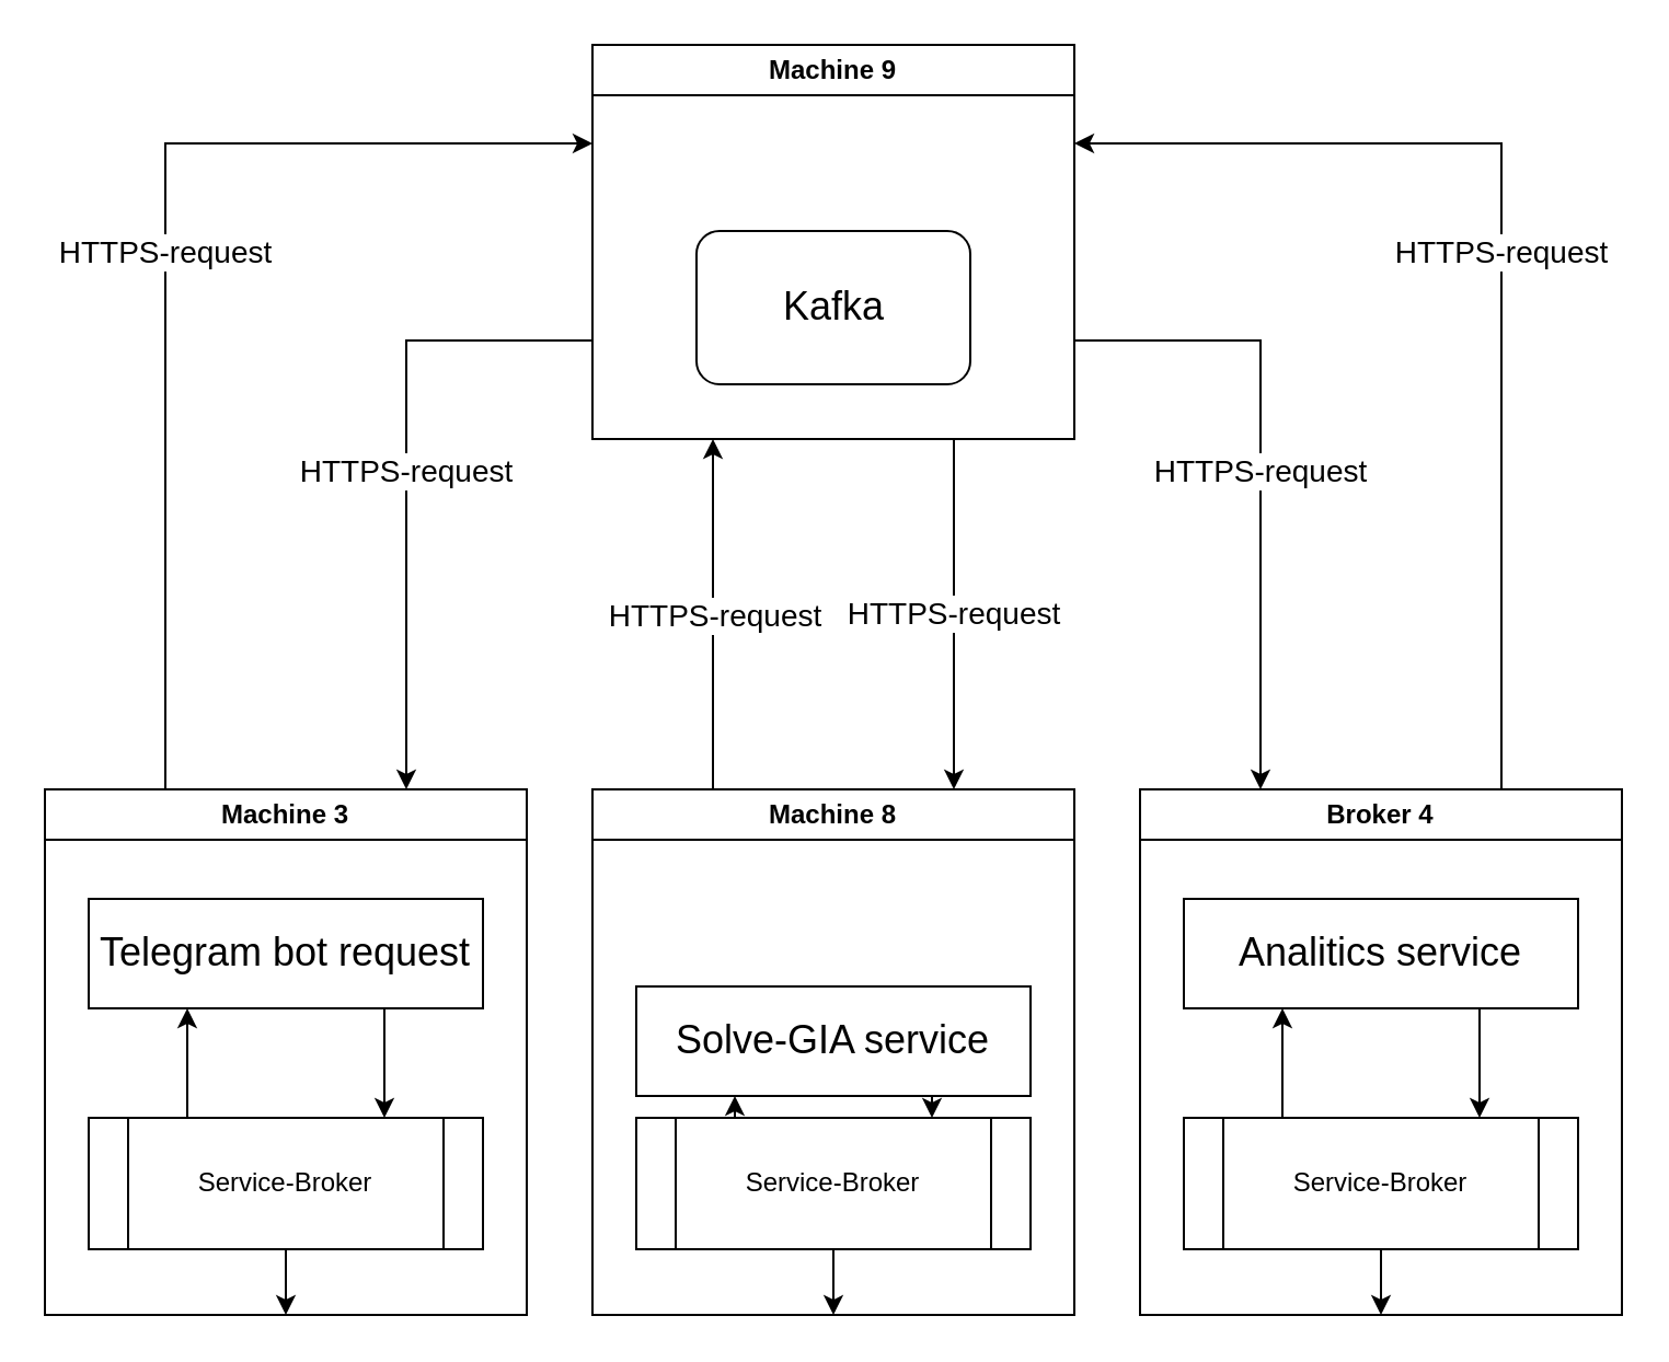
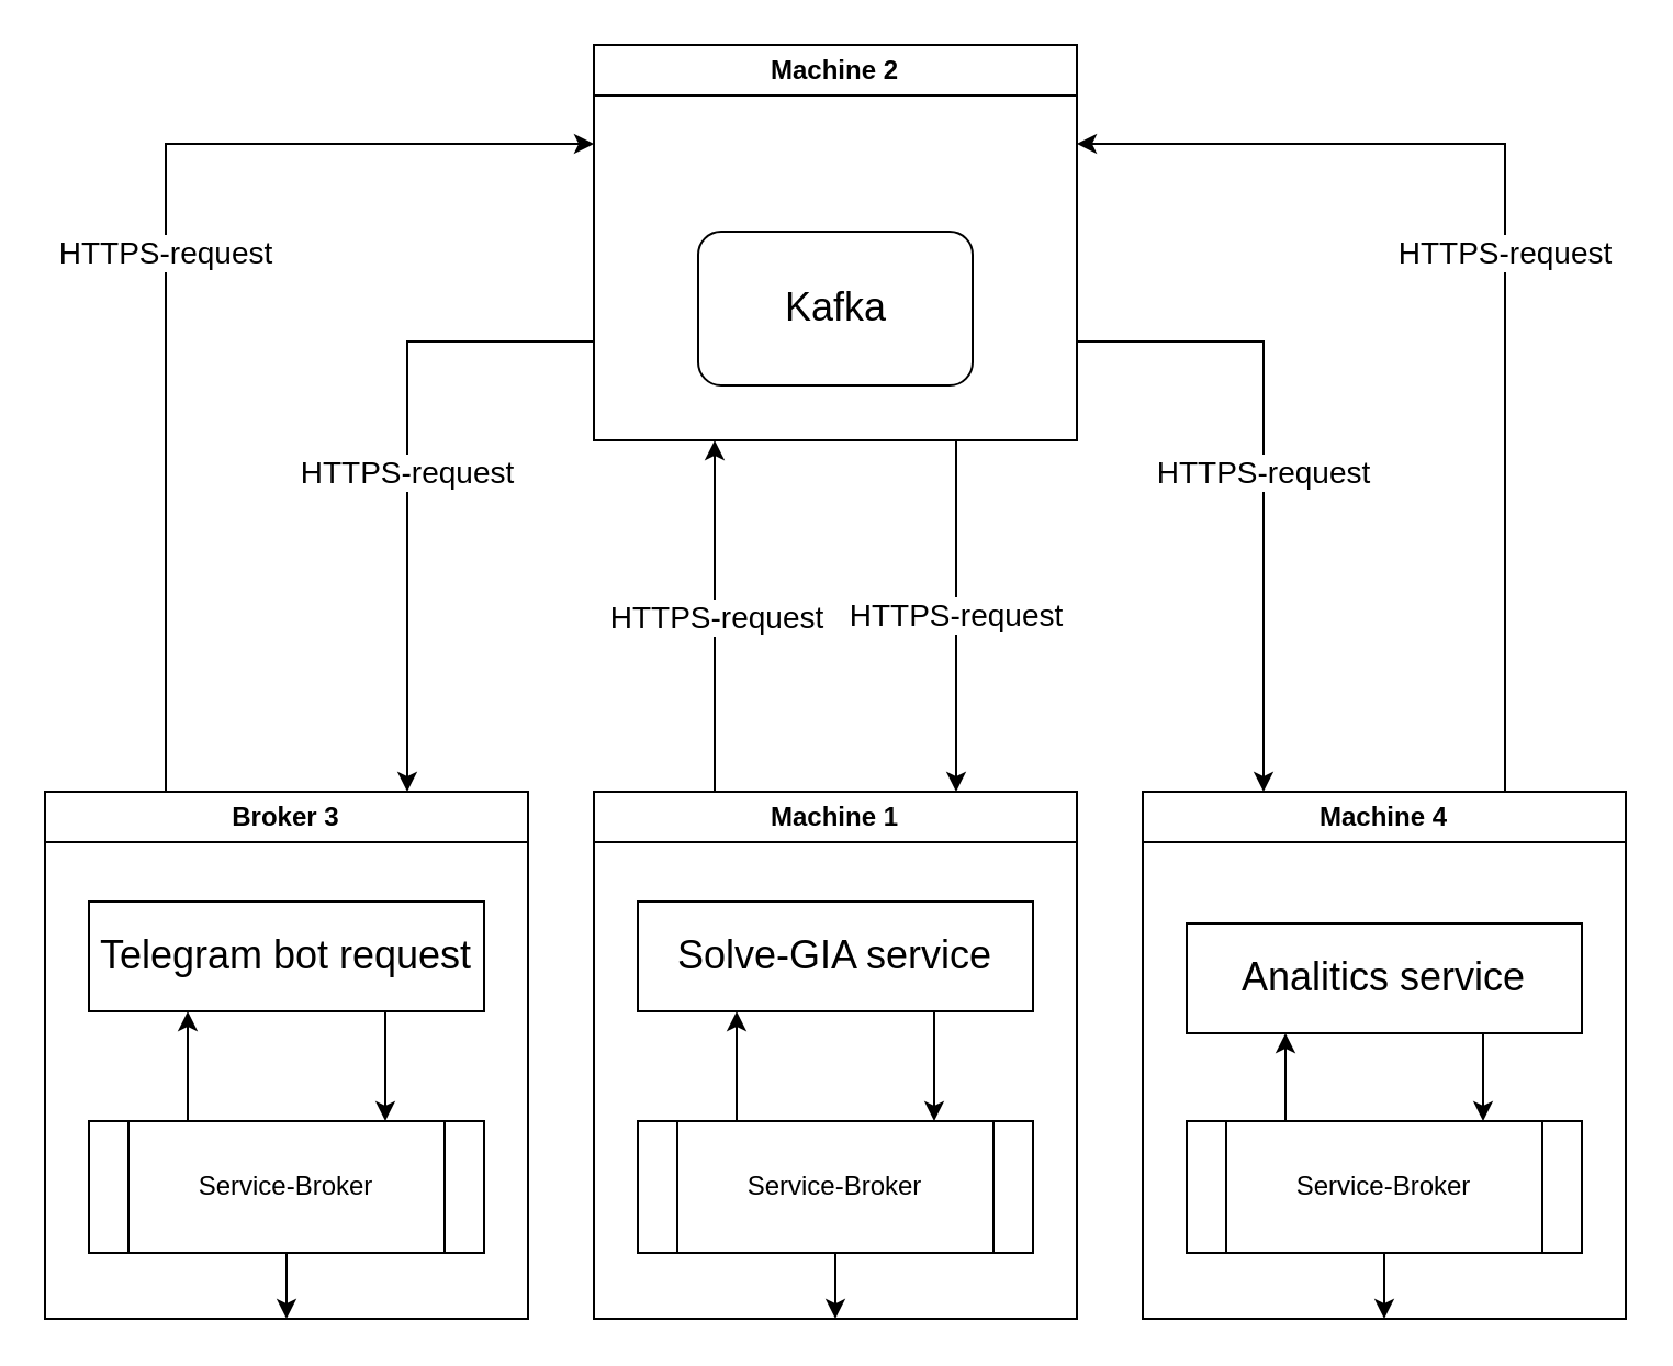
  <mxCell id="0" />
  <mxCell id="1" parent="0" />
  <mxCell id="2" value="&lt;font style=&quot;font-size: 14px;&quot;&gt;HTTPS-request&lt;/font&gt;" style="edgeStyle=orthogonalEdgeStyle;rounded=0;orthogonalLoop=1;jettySize=auto;html=1;exitX=0.75;exitY=1;exitDx=0;exitDy=0;entryX=0.75;entryY=0;entryDx=0;entryDy=0;" edge="1" parent="1" source="5" target="7"><mxGeometry relative="1" as="geometry" /></mxCell>
  <mxCell id="3" value="&lt;font style=&quot;font-size: 14px;&quot;&gt;HTTPS-request&lt;/font&gt;" style="edgeStyle=orthogonalEdgeStyle;rounded=0;orthogonalLoop=1;jettySize=auto;html=1;exitX=0;exitY=0.75;exitDx=0;exitDy=0;entryX=0.75;entryY=0;entryDx=0;entryDy=0;" edge="1" parent="1" source="5" target="14"><mxGeometry relative="1" as="geometry" /></mxCell>
  <mxCell id="4" value="&lt;font style=&quot;font-size: 14px;&quot;&gt;HTTPS-request&lt;/font&gt;" style="edgeStyle=orthogonalEdgeStyle;rounded=0;orthogonalLoop=1;jettySize=auto;html=1;exitX=1;exitY=0.75;exitDx=0;exitDy=0;entryX=0.25;entryY=0;entryDx=0;entryDy=0;" edge="1" parent="1" source="5" target="21"><mxGeometry relative="1" as="geometry" /></mxCell>
- <mxCell id="5" value="Machine 9" style="swimlane;whiteSpace=wrap;html=1;" vertex="1" parent="1"><mxGeometry x="270" y="20" width="220" height="180" as="geometry" /></mxCell>
+ <mxCell id="5" value="Machine 2" style="swimlane;whiteSpace=wrap;html=1;" vertex="1" parent="1"><mxGeometry x="270" y="20" width="220" height="180" as="geometry" /></mxCell>
  <mxCell id="6" value="&lt;font style=&quot;font-size: 18px;&quot;&gt;Kafka&lt;/font&gt;" style="rounded=1;whiteSpace=wrap;html=1;" vertex="1" parent="5"><mxGeometry x="47.5" y="85" width="125" height="70" as="geometry" /></mxCell>
- <mxCell id="7" value="Machine 8" style="swimlane;whiteSpace=wrap;html=1;" vertex="1" parent="1"><mxGeometry x="270" y="360" width="220" height="240" as="geometry" /></mxCell>
+ <mxCell id="7" value="Machine 1" style="swimlane;whiteSpace=wrap;html=1;" vertex="1" parent="1"><mxGeometry x="270" y="360" width="220" height="240" as="geometry" /></mxCell>
  <mxCell id="8" style="edgeStyle=orthogonalEdgeStyle;rounded=0;orthogonalLoop=1;jettySize=auto;html=1;exitX=0.75;exitY=1;exitDx=0;exitDy=0;entryX=0.75;entryY=0;entryDx=0;entryDy=0;" edge="1" parent="7" source="9" target="12"><mxGeometry relative="1" as="geometry" /></mxCell>
- <mxCell id="9" value="&lt;font style=&quot;font-size: 18px;&quot;&gt;Solve-GIA service&lt;/font&gt;" style="rounded=0;whiteSpace=wrap;html=1;" vertex="1" parent="7"><mxGeometry x="20" y="90" width="180" height="50" as="geometry" /></mxCell>
+ <mxCell id="9" value="&lt;font style=&quot;font-size: 18px;&quot;&gt;Solve-GIA service&lt;/font&gt;" style="rounded=0;whiteSpace=wrap;html=1;" vertex="1" parent="7"><mxGeometry x="20" y="50" width="180" height="50" as="geometry" /></mxCell>
  <mxCell id="10" style="edgeStyle=orthogonalEdgeStyle;rounded=0;orthogonalLoop=1;jettySize=auto;html=1;exitX=0.25;exitY=0;exitDx=0;exitDy=0;entryX=0.25;entryY=1;entryDx=0;entryDy=0;" edge="1" parent="7" source="12" target="9"><mxGeometry relative="1" as="geometry" /></mxCell>
  <mxCell id="11" style="edgeStyle=orthogonalEdgeStyle;rounded=0;orthogonalLoop=1;jettySize=auto;html=1;exitX=0.5;exitY=1;exitDx=0;exitDy=0;entryX=0.5;entryY=1;entryDx=0;entryDy=0;" edge="1" parent="7" source="12" target="7"><mxGeometry relative="1" as="geometry" /></mxCell>
  <mxCell id="12" value="Service-Broker" style="shape=process;whiteSpace=wrap;html=1;backgroundOutline=1;" vertex="1" parent="7"><mxGeometry x="20" y="150" width="180" height="60" as="geometry" /></mxCell>
  <mxCell id="13" value="&lt;font style=&quot;font-size: 14px;&quot;&gt;HTTPS-request&lt;/font&gt;" style="edgeStyle=orthogonalEdgeStyle;rounded=0;orthogonalLoop=1;jettySize=auto;html=1;exitX=0.25;exitY=0;exitDx=0;exitDy=0;entryX=0;entryY=0.25;entryDx=0;entryDy=0;" edge="1" parent="1" source="14" target="5"><mxGeometry relative="1" as="geometry" /></mxCell>
- <mxCell id="14" value="Machine 3" style="swimlane;whiteSpace=wrap;html=1;" vertex="1" parent="1"><mxGeometry x="20" y="360" width="220" height="240" as="geometry" /></mxCell>
+ <mxCell id="14" value="Broker 3" style="swimlane;whiteSpace=wrap;html=1;" vertex="1" parent="1"><mxGeometry x="20" y="360" width="220" height="240" as="geometry" /></mxCell>
  <mxCell id="15" style="edgeStyle=orthogonalEdgeStyle;rounded=0;orthogonalLoop=1;jettySize=auto;html=1;exitX=0.75;exitY=1;exitDx=0;exitDy=0;entryX=0.75;entryY=0;entryDx=0;entryDy=0;" edge="1" parent="14" source="16" target="19"><mxGeometry relative="1" as="geometry" /></mxCell>
  <mxCell id="16" value="&lt;span style=&quot;font-size: 18px;&quot;&gt;Telegram bot request&lt;br&gt;&lt;/span&gt;" style="rounded=0;whiteSpace=wrap;html=1;" vertex="1" parent="14"><mxGeometry x="20" y="50" width="180" height="50" as="geometry" /></mxCell>
  <mxCell id="17" style="edgeStyle=orthogonalEdgeStyle;rounded=0;orthogonalLoop=1;jettySize=auto;html=1;exitX=0.25;exitY=0;exitDx=0;exitDy=0;entryX=0.25;entryY=1;entryDx=0;entryDy=0;" edge="1" parent="14" source="19" target="16"><mxGeometry relative="1" as="geometry" /></mxCell>
  <mxCell id="18" style="edgeStyle=orthogonalEdgeStyle;rounded=0;orthogonalLoop=1;jettySize=auto;html=1;exitX=0.5;exitY=1;exitDx=0;exitDy=0;entryX=0.5;entryY=1;entryDx=0;entryDy=0;" edge="1" parent="14" source="19" target="14"><mxGeometry relative="1" as="geometry" /></mxCell>
  <mxCell id="19" value="Service-Broker" style="shape=process;whiteSpace=wrap;html=1;backgroundOutline=1;" vertex="1" parent="14"><mxGeometry x="20" y="150" width="180" height="60" as="geometry" /></mxCell>
  <mxCell id="20" value="&lt;font style=&quot;font-size: 14px;&quot;&gt;HTTPS-request&lt;/font&gt;" style="edgeStyle=orthogonalEdgeStyle;rounded=0;orthogonalLoop=1;jettySize=auto;html=1;exitX=0.75;exitY=0;exitDx=0;exitDy=0;entryX=1;entryY=0.25;entryDx=0;entryDy=0;" edge="1" parent="1" source="21" target="5"><mxGeometry relative="1" as="geometry" /></mxCell>
- <mxCell id="21" value="Broker 4" style="swimlane;whiteSpace=wrap;html=1;" vertex="1" parent="1"><mxGeometry x="520" y="360" width="220" height="240" as="geometry" /></mxCell>
+ <mxCell id="21" value="Machine 4" style="swimlane;whiteSpace=wrap;html=1;" vertex="1" parent="1"><mxGeometry x="520" y="360" width="220" height="240" as="geometry" /></mxCell>
  <mxCell id="22" style="edgeStyle=orthogonalEdgeStyle;rounded=0;orthogonalLoop=1;jettySize=auto;html=1;exitX=0.75;exitY=1;exitDx=0;exitDy=0;entryX=0.75;entryY=0;entryDx=0;entryDy=0;" edge="1" parent="21" source="23" target="26"><mxGeometry relative="1" as="geometry" /></mxCell>
- <mxCell id="23" value="&lt;span style=&quot;font-size: 18px;&quot;&gt;Analitics service&lt;/span&gt;" style="rounded=0;whiteSpace=wrap;html=1;" vertex="1" parent="21"><mxGeometry x="20" y="50" width="180" height="50" as="geometry" /></mxCell>
+ <mxCell id="23" value="&lt;span style=&quot;font-size: 18px;&quot;&gt;Analitics service&lt;/span&gt;" style="rounded=0;whiteSpace=wrap;html=1;" vertex="1" parent="21"><mxGeometry x="20" y="60" width="180" height="50" as="geometry" /></mxCell>
  <mxCell id="24" style="edgeStyle=orthogonalEdgeStyle;rounded=0;orthogonalLoop=1;jettySize=auto;html=1;exitX=0.25;exitY=0;exitDx=0;exitDy=0;entryX=0.25;entryY=1;entryDx=0;entryDy=0;" edge="1" parent="21" source="26" target="23"><mxGeometry relative="1" as="geometry" /></mxCell>
  <mxCell id="25" style="edgeStyle=orthogonalEdgeStyle;rounded=0;orthogonalLoop=1;jettySize=auto;html=1;exitX=0.5;exitY=1;exitDx=0;exitDy=0;entryX=0.5;entryY=1;entryDx=0;entryDy=0;" edge="1" parent="21" source="26" target="21"><mxGeometry relative="1" as="geometry" /></mxCell>
  <mxCell id="26" value="Service-Broker" style="shape=process;whiteSpace=wrap;html=1;backgroundOutline=1;" vertex="1" parent="21"><mxGeometry x="20" y="150" width="180" height="60" as="geometry" /></mxCell>
  <mxCell id="27" value="" style="endArrow=classic;html=1;rounded=0;entryX=0.25;entryY=1;entryDx=0;entryDy=0;exitX=0.25;exitY=0;exitDx=0;exitDy=0;" edge="1" parent="1" source="7" target="5"><mxGeometry relative="1" as="geometry"><mxPoint x="330" y="360" as="sourcePoint" /><mxPoint x="430" y="360" as="targetPoint" /></mxGeometry></mxCell>
  <mxCell id="28" value="&lt;font style=&quot;font-size: 14px;&quot;&gt;HTTPS-request&lt;/font&gt;" style="edgeLabel;resizable=0;html=1;align=center;verticalAlign=middle;" connectable="0" vertex="1" parent="27"><mxGeometry relative="1" as="geometry" /></mxCell>
